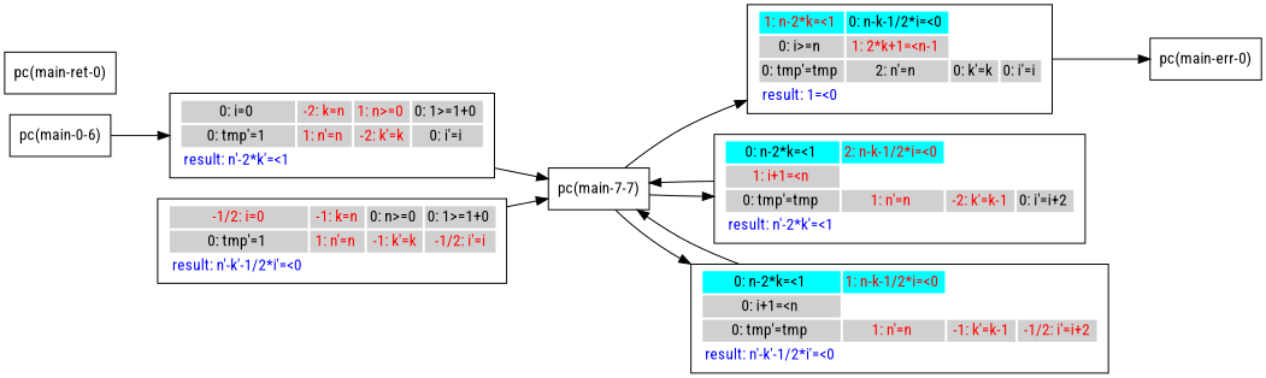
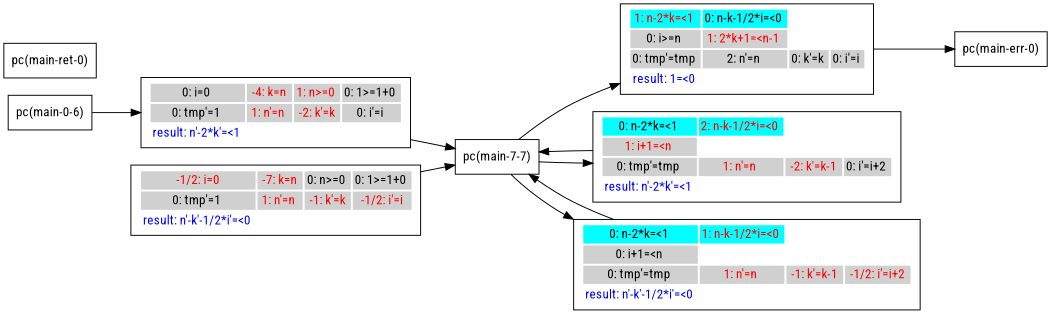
  digraph {
    fontname="Roboto Condensed"
    rankdir=LR
    node [fontname="Roboto Condensed" shape=box]
    edge [fontname="Roboto Condensed"]
    n1 [label="pc(main-0-6)"]
-   n2 [label=<<TABLE border="0"><TR><TD bgcolor = "#D0D0D0"><FONT COLOR="black">0: i=0 </FONT></TD><TD bgcolor = "#D0D0D0"><FONT COLOR="red"> -2: k=n </FONT></TD><TD bgcolor = "#D0D0D0"><FONT COLOR="red">1: n&#062;=0 </FONT></TD><TD bgcolor = "#D0D0D0"><FONT COLOR="black">0: 1&#062;=1+0 </FONT></TD></TR><TR><TD bgcolor = "#D0D0D0"><FONT COLOR="black">0: tmp'=1 </FONT></TD><TD bgcolor = "#D0D0D0"><FONT COLOR="red">1: n'=n </FONT></TD><TD bgcolor = "#D0D0D0"><FONT COLOR="red"> -2: k'=k </FONT></TD><TD bgcolor = "#D0D0D0"><FONT COLOR="black">0: i'=i </FONT></TD></TR><TR><TD bgcolor = "white"><FONT COLOR="blue">result: n'-2*k'=&#060;1 </FONT></TD></TR></TABLE>>]
+   n2 [label=<<TABLE border="0"><TR><TD bgcolor = "#D0D0D0"><FONT COLOR="black">0: i=0 </FONT></TD><TD bgcolor = "#D0D0D0"><FONT COLOR="red"> -4: k=n </FONT></TD><TD bgcolor = "#D0D0D0"><FONT COLOR="red">1: n&#062;=0 </FONT></TD><TD bgcolor = "#D0D0D0"><FONT COLOR="black">0: 1&#062;=1+0 </FONT></TD></TR><TR><TD bgcolor = "#D0D0D0"><FONT COLOR="black">0: tmp'=1 </FONT></TD><TD bgcolor = "#D0D0D0"><FONT COLOR="red">1: n'=n </FONT></TD><TD bgcolor = "#D0D0D0"><FONT COLOR="red"> -2: k'=k </FONT></TD><TD bgcolor = "#D0D0D0"><FONT COLOR="black">0: i'=i </FONT></TD></TR><TR><TD bgcolor = "white"><FONT COLOR="blue">result: n'-2*k'=&#060;1 </FONT></TD></TR></TABLE>>]
    n3 [label="pc(main-7-7)"]
-   n4 [label=<<TABLE border="0"><TR><TD bgcolor = "#D0D0D0"><FONT COLOR="red"> -1/2: i=0 </FONT></TD><TD bgcolor = "#D0D0D0"><FONT COLOR="red"> -1: k=n </FONT></TD><TD bgcolor = "#D0D0D0"><FONT COLOR="black">0: n&#062;=0 </FONT></TD><TD bgcolor = "#D0D0D0"><FONT COLOR="black">0: 1&#062;=1+0 </FONT></TD></TR><TR><TD bgcolor = "#D0D0D0"><FONT COLOR="black">0: tmp'=1 </FONT></TD><TD bgcolor = "#D0D0D0"><FONT COLOR="red">1: n'=n </FONT></TD><TD bgcolor = "#D0D0D0"><FONT COLOR="red"> -1: k'=k </FONT></TD><TD bgcolor = "#D0D0D0"><FONT COLOR="red"> -1/2: i'=i </FONT></TD></TR><TR><TD bgcolor = "white"><FONT COLOR="blue">result: n'-k'-1/2*i'=&#060;0 </FONT></TD></TR></TABLE>>]
+   n4 [label=<<TABLE border="0"><TR><TD bgcolor = "#D0D0D0"><FONT COLOR="red"> -1/2: i=0 </FONT></TD><TD bgcolor = "#D0D0D0"><FONT COLOR="red"> -7: k=n </FONT></TD><TD bgcolor = "#D0D0D0"><FONT COLOR="black">0: n&#062;=0 </FONT></TD><TD bgcolor = "#D0D0D0"><FONT COLOR="black">0: 1&#062;=1+0 </FONT></TD></TR><TR><TD bgcolor = "#D0D0D0"><FONT COLOR="black">0: tmp'=1 </FONT></TD><TD bgcolor = "#D0D0D0"><FONT COLOR="red">1: n'=n </FONT></TD><TD bgcolor = "#D0D0D0"><FONT COLOR="red"> -1: k'=k </FONT></TD><TD bgcolor = "#D0D0D0"><FONT COLOR="red"> -1/2: i'=i </FONT></TD></TR><TR><TD bgcolor = "white"><FONT COLOR="blue">result: n'-k'-1/2*i'=&#060;0 </FONT></TD></TR></TABLE>>]
    n5 [label=<<TABLE border="0"><TR><TD bgcolor = "#00FFFF"><FONT COLOR="red">1: n-2*k=&#060;1 </FONT></TD><TD bgcolor = "#00FFFF"><FONT COLOR="black">0: n-k-1/2*i=&#060;0 </FONT></TD></TR><TR><TD bgcolor = "#D0D0D0"><FONT COLOR="black">0: i&#062;=n </FONT></TD><TD bgcolor = "#D0D0D0"><FONT COLOR="red">1: 2*k+1=&#060;n-1 </FONT></TD></TR><TR><TD bgcolor = "#D0D0D0"><FONT COLOR="black">0: tmp'=tmp </FONT></TD><TD bgcolor = "#D0D0D0"><FONT COLOR="black">2: n'=n </FONT></TD><TD bgcolor = "#D0D0D0"><FONT COLOR="black">0: k'=k </FONT></TD><TD bgcolor = "#D0D0D0"><FONT COLOR="black">0: i'=i </FONT></TD></TR><TR><TD bgcolor = "white"><FONT COLOR="blue">result: 1=&#060;0 </FONT></TD></TR></TABLE>>]
    n6 [label=<<TABLE border="0"><TR><TD bgcolor = "#00FFFF"><FONT COLOR="black">0: n-2*k=&#060;1 </FONT></TD><TD bgcolor = "#00FFFF"><FONT COLOR="red">2: n-k-1/2*i=&#060;0 </FONT></TD></TR><TR><TD bgcolor = "#D0D0D0"><FONT COLOR="red">1: i+1=&#060;n </FONT></TD></TR><TR><TD bgcolor = "#D0D0D0"><FONT COLOR="black">0: tmp'=tmp </FONT></TD><TD bgcolor = "#D0D0D0"><FONT COLOR="red">1: n'=n </FONT></TD><TD bgcolor = "#D0D0D0"><FONT COLOR="red"> -2: k'=k-1 </FONT></TD><TD bgcolor = "#D0D0D0"><FONT COLOR="black">0: i'=i+2 </FONT></TD></TR><TR><TD bgcolor = "white"><FONT COLOR="blue">result: n'-2*k'=&#060;1 </FONT></TD></TR></TABLE>>]
    n7 [label=<<TABLE border="0"><TR><TD bgcolor = "#00FFFF"><FONT COLOR="black">0: n-2*k=&#060;1 </FONT></TD><TD bgcolor = "#00FFFF"><FONT COLOR="red">1: n-k-1/2*i=&#060;0 </FONT></TD></TR><TR><TD bgcolor = "#D0D0D0"><FONT COLOR="black">0: i+1=&#060;n </FONT></TD></TR><TR><TD bgcolor = "#D0D0D0"><FONT COLOR="black">0: tmp'=tmp </FONT></TD><TD bgcolor = "#D0D0D0"><FONT COLOR="red">1: n'=n </FONT></TD><TD bgcolor = "#D0D0D0"><FONT COLOR="red"> -1: k'=k-1 </FONT></TD><TD bgcolor = "#D0D0D0"><FONT COLOR="red"> -1/2: i'=i+2 </FONT></TD></TR><TR><TD bgcolor = "white"><FONT COLOR="blue">result: n'-k'-1/2*i'=&#060;0 </FONT></TD></TR></TABLE>>]
    n8 [label="pc(main-err-0)"]
    n9 [label="pc(main-ret-0)"]
    n1 -> n2
    n2 -> n3
    n3 -> n5
    n3 -> n6
    n3 -> n7
    n4 -> n3
    n5 -> n8
    n6 -> n3
    n7 -> n3
  }
